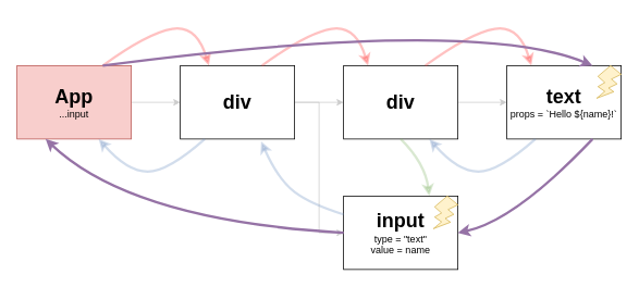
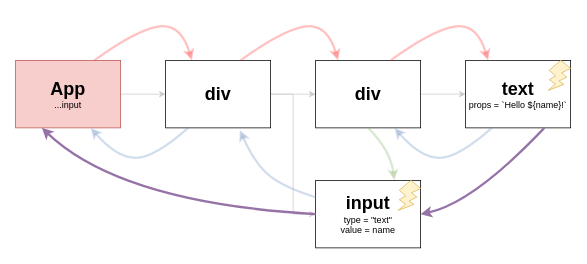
  <mxCell id="0" />
  <mxCell id="1" parent="0" />
  <mxCell id="2" style="edgeStyle=orthogonalEdgeStyle;rounded=0;orthogonalLoop=1;jettySize=auto;html=1;exitX=1;exitY=0.5;exitDx=0;exitDy=0;entryX=0;entryY=0.5;entryDx=0;entryDy=0;fillColor=#f5f5f5;strokeColor=#CCCCCC;" parent="1" source="3" target="6" edge="1"><mxGeometry relative="1" as="geometry" /></mxCell>
  <mxCell id="3" value="&lt;font style=&quot;font-size: 24px&quot;&gt;&lt;b&gt;App&lt;/b&gt;&lt;/font&gt;&lt;br&gt;...input" style="rounded=0;whiteSpace=wrap;html=1;fillColor=#f8cecc;strokeColor=#b85450;" parent="1" vertex="1"><mxGeometry x="20" y="80" width="140" height="90" as="geometry" /></mxCell>
  <mxCell id="4" style="edgeStyle=orthogonalEdgeStyle;rounded=0;orthogonalLoop=1;jettySize=auto;html=1;exitX=1;exitY=0.5;exitDx=0;exitDy=0;entryX=0;entryY=0.5;entryDx=0;entryDy=0;strokeColor=#CCCCCC;" parent="1" source="6" target="8" edge="1"><mxGeometry relative="1" as="geometry" /></mxCell>
  <mxCell id="5" style="edgeStyle=orthogonalEdgeStyle;rounded=0;orthogonalLoop=1;jettySize=auto;html=1;exitX=1;exitY=0.5;exitDx=0;exitDy=0;entryX=0;entryY=0.5;entryDx=0;entryDy=0;strokeColor=#CCCCCC;" parent="1" source="6" target="10" edge="1"><mxGeometry relative="1" as="geometry" /></mxCell>
  <mxCell id="6" value="&lt;font style=&quot;font-size: 24px&quot;&gt;&lt;b&gt;div&lt;/b&gt;&lt;/font&gt;" style="rounded=0;whiteSpace=wrap;html=1;" parent="1" vertex="1"><mxGeometry x="220" y="80" width="140" height="90" as="geometry" /></mxCell>
  <mxCell id="7" style="edgeStyle=orthogonalEdgeStyle;rounded=0;orthogonalLoop=1;jettySize=auto;html=1;exitX=1;exitY=0.5;exitDx=0;exitDy=0;entryX=0;entryY=0.5;entryDx=0;entryDy=0;strokeColor=#CCCCCC;" parent="1" source="8" target="9" edge="1"><mxGeometry relative="1" as="geometry" /></mxCell>
  <mxCell id="8" value="&lt;font style=&quot;font-size: 24px&quot;&gt;&lt;b&gt;div&lt;/b&gt;&lt;/font&gt;" style="rounded=0;whiteSpace=wrap;html=1;" parent="1" vertex="1"><mxGeometry x="420" y="80" width="140" height="90" as="geometry" /></mxCell>
  <mxCell id="9" value="&lt;font style=&quot;font-size: 24px&quot;&gt;&lt;b&gt;text&lt;/b&gt;&lt;/font&gt;&lt;br&gt;props = `Hello ${name}!`" style="rounded=0;whiteSpace=wrap;html=1;" parent="1" vertex="1"><mxGeometry x="620" y="80" width="140" height="90" as="geometry" /></mxCell>
  <mxCell id="10" value="&lt;font style=&quot;font-size: 24px&quot;&gt;&lt;b&gt;input&lt;/b&gt;&lt;/font&gt;&lt;br&gt;type = &quot;text&quot;&lt;br&gt;value = name" style="rounded=0;whiteSpace=wrap;html=1;" parent="1" vertex="1"><mxGeometry x="420" y="240" width="140" height="90" as="geometry" /></mxCell>
  <mxCell id="11" value="" style="curved=1;endArrow=classic;html=1;strokeColor=#FF3333;exitX=0.75;exitY=0;exitDx=0;exitDy=0;strokeWidth=3;entryX=0.25;entryY=0;entryDx=0;entryDy=0;opacity=30;" edge="1" parent="1" source="3" target="6"><mxGeometry width="50" height="50" relative="1" as="geometry"><mxPoint x="20" y="400" as="sourcePoint" /><mxPoint x="260" y="70" as="targetPoint" /><Array as="points"><mxPoint x="180" y="40" /><mxPoint x="240" y="30" /></Array></mxGeometry></mxCell>
  <mxCell id="12" value="" style="curved=1;endArrow=classic;html=1;strokeColor=#FF3333;exitX=0.75;exitY=0;exitDx=0;exitDy=0;strokeWidth=3;entryX=0.25;entryY=0;entryDx=0;entryDy=0;opacity=30;" edge="1" parent="1"><mxGeometry width="50" height="50" relative="1" as="geometry"><mxPoint x="320" y="80" as="sourcePoint" /><mxPoint x="450" y="80" as="targetPoint" /><Array as="points"><mxPoint x="375" y="40" /><mxPoint x="435" y="30" /></Array></mxGeometry></mxCell>
  <mxCell id="13" value="" style="curved=1;endArrow=classic;html=1;strokeColor=#FF3333;exitX=0.75;exitY=0;exitDx=0;exitDy=0;strokeWidth=3;entryX=0.25;entryY=0;entryDx=0;entryDy=0;opacity=30;" edge="1" parent="1"><mxGeometry width="50" height="50" relative="1" as="geometry"><mxPoint x="520" y="80" as="sourcePoint" /><mxPoint x="650" y="80" as="targetPoint" /><Array as="points"><mxPoint x="575" y="40" /><mxPoint x="635" y="30" /></Array></mxGeometry></mxCell>
  <mxCell id="14" value="" style="verticalLabelPosition=bottom;verticalAlign=top;html=1;shape=mxgraph.basic.flash;fillColor=#fff2cc;strokeColor=#d6b656;" vertex="1" parent="1"><mxGeometry x="730" y="80" width="30" height="40" as="geometry" /></mxCell>
  <mxCell id="15" value="" style="curved=1;endArrow=classic;html=1;strokeColor=#6c8ebf;exitX=0.25;exitY=1;exitDx=0;exitDy=0;strokeWidth=3;entryX=0.75;entryY=1;entryDx=0;entryDy=0;fillColor=#dae8fc;opacity=30;" edge="1" parent="1" source="9" target="8"><mxGeometry width="50" height="50" relative="1" as="geometry"><mxPoint x="540" y="250" as="sourcePoint" /><mxPoint x="670" y="250" as="targetPoint" /><Array as="points"><mxPoint x="610" y="210" /><mxPoint x="560" y="210" /></Array></mxGeometry></mxCell>
  <mxCell id="16" value="" style="curved=1;endArrow=classic;html=1;strokeColor=#82b366;exitX=0.5;exitY=1;exitDx=0;exitDy=0;strokeWidth=3;entryX=0.75;entryY=0;entryDx=0;entryDy=0;fillColor=#d5e8d4;opacity=30;" edge="1" parent="1" source="8" target="10"><mxGeometry width="50" height="50" relative="1" as="geometry"><mxPoint x="510" y="190" as="sourcePoint" /><mxPoint x="380" y="190" as="targetPoint" /><Array as="points"><mxPoint x="520" y="200" /></Array></mxGeometry></mxCell>
  <mxCell id="17" value="" style="verticalLabelPosition=bottom;verticalAlign=top;html=1;shape=mxgraph.basic.flash;fillColor=#fff2cc;strokeColor=#d6b656;" vertex="1" parent="1"><mxGeometry x="530" y="240" width="30" height="40" as="geometry" /></mxCell>
  <mxCell id="18" value="" style="curved=1;endArrow=classic;html=1;strokeColor=#6c8ebf;exitX=0;exitY=0.25;exitDx=0;exitDy=0;strokeWidth=3;entryX=0.707;entryY=1.033;entryDx=0;entryDy=0;fillColor=#dae8fc;entryPerimeter=0;opacity=30;" edge="1" parent="1" source="10" target="6"><mxGeometry width="50" height="50" relative="1" as="geometry"><mxPoint x="370" y="245" as="sourcePoint" /><mxPoint x="240" y="245" as="targetPoint" /><Array as="points"><mxPoint x="380" y="250" /><mxPoint x="340" y="220" /></Array></mxGeometry></mxCell>
  <mxCell id="19" value="" style="curved=1;endArrow=classic;html=1;strokeColor=#6c8ebf;exitX=0.25;exitY=1;exitDx=0;exitDy=0;strokeWidth=3;entryX=0.75;entryY=1;entryDx=0;entryDy=0;fillColor=#dae8fc;opacity=30;" edge="1" parent="1"><mxGeometry width="50" height="50" relative="1" as="geometry"><mxPoint x="250" y="170" as="sourcePoint" /><mxPoint x="120" y="170" as="targetPoint" /><Array as="points"><mxPoint x="205" y="210" /><mxPoint x="155" y="210" /></Array></mxGeometry></mxCell>
- <mxCell id="20" value="" style="curved=1;endArrow=classic;html=1;strokeColor=#9673a6;exitX=0.75;exitY=0;exitDx=0;exitDy=0;strokeWidth=3;entryX=0.75;entryY=0;entryDx=0;entryDy=0;fillColor=#e1d5e7;" edge="1" parent="1" source="3" target="9"><mxGeometry width="50" height="50" relative="1" as="geometry"><mxPoint x="135" y="90" as="sourcePoint" /><mxPoint x="265" y="90" as="targetPoint" /><Array as="points"><mxPoint x="580" y="20" /></Array></mxGeometry></mxCell>
  <mxCell id="21" value="" style="curved=1;endArrow=classic;html=1;strokeColor=#9673a6;exitX=0.75;exitY=1;exitDx=0;exitDy=0;strokeWidth=3;entryX=1;entryY=0.5;entryDx=0;entryDy=0;fillColor=#e1d5e7;" edge="1" parent="1" source="9" target="10"><mxGeometry width="50" height="50" relative="1" as="geometry"><mxPoint x="93" y="420" as="sourcePoint" /><mxPoint x="693" y="420" as="targetPoint" /><Array as="points"><mxPoint x="630" y="270" /></Array></mxGeometry></mxCell>
  <mxCell id="22" value="" style="curved=1;endArrow=classic;html=1;strokeColor=#9673a6;exitX=0;exitY=0.5;exitDx=0;exitDy=0;strokeWidth=3;entryX=0.25;entryY=1;entryDx=0;entryDy=0;fillColor=#e1d5e7;" edge="1" parent="1" source="10" target="3"><mxGeometry width="50" height="50" relative="1" as="geometry"><mxPoint x="735" y="180" as="sourcePoint" /><mxPoint x="570" y="295" as="targetPoint" /><Array as="points"><mxPoint x="160" y="270" /></Array></mxGeometry></mxCell>
